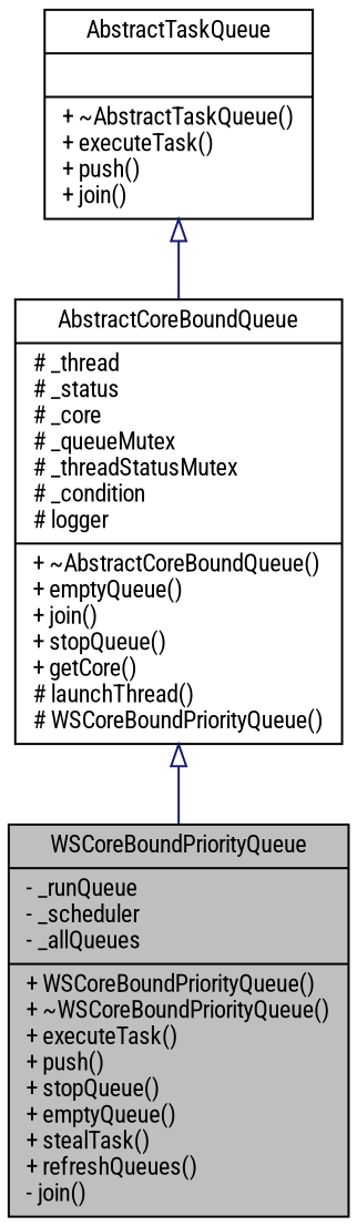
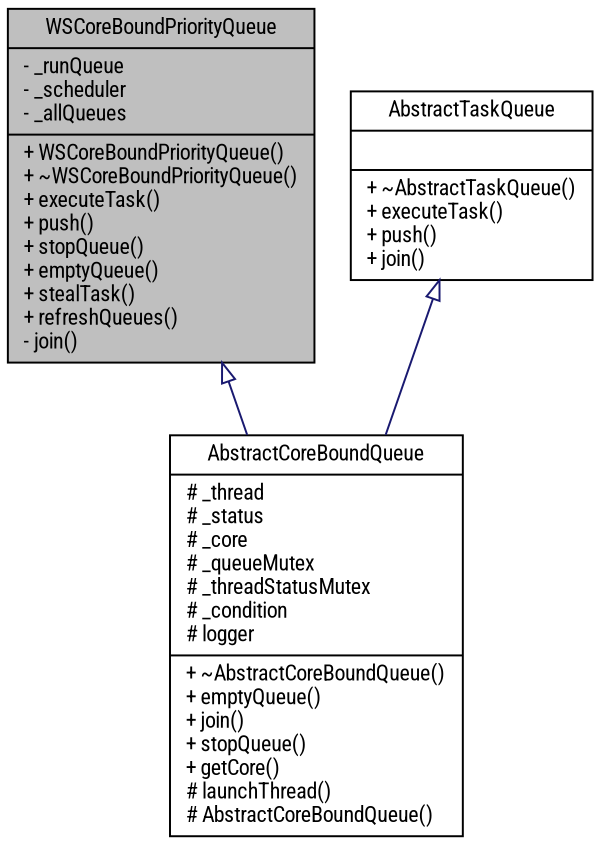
  digraph {
    fontname="Roboto Condensed"
    node [color=black fillcolor=white fontname="Roboto Condensed" fontsize=11 shape=record style=filled]
    edge [arrowtail=onormal color=midnightblue dir=back fontname="Roboto Condensed" fontsize=11 labelfontname=Helvetica labelfontsize=11 style=solid]
    n1 [fillcolor=grey75 fontcolor=black height=0.2 label="{WSCoreBoundPriorityQueue\n|- _runQueue\l- _scheduler\l- _allQueues\l|+ WSCoreBoundPriorityQueue()\l+ ~WSCoreBoundPriorityQueue()\l+ executeTask()\l+ push()\l+ stopQueue()\l+ emptyQueue()\l+ stealTask()\l+ refreshQueues()\l- join()\l}" width=0.4]
-   n2 [height=0.2 label="{AbstractCoreBoundQueue\n|# _thread\l# _status\l# _core\l# _queueMutex\l# _threadStatusMutex\l# _condition\l# logger\l|+ ~AbstractCoreBoundQueue()\l+ emptyQueue()\l+ join()\l+ stopQueue()\l+ getCore()\l# launchThread()\l# WSCoreBoundPriorityQueue()\l}" width=0.4]
+   n2 [height=0.2 label="{AbstractCoreBoundQueue\n|# _thread\l# _status\l# _core\l# _queueMutex\l# _threadStatusMutex\l# _condition\l# logger\l|+ ~AbstractCoreBoundQueue()\l+ emptyQueue()\l+ join()\l+ stopQueue()\l+ getCore()\l# launchThread()\l# AbstractCoreBoundQueue()\l}" width=0.4]
    n3 [height=0.2 label="{AbstractTaskQueue\n||+ ~AbstractTaskQueue()\l+ executeTask()\l+ push()\l+ join()\l}" width=0.4]
-   n2 -> n1
+   n1 -> n2
    n3 -> n2
  }
